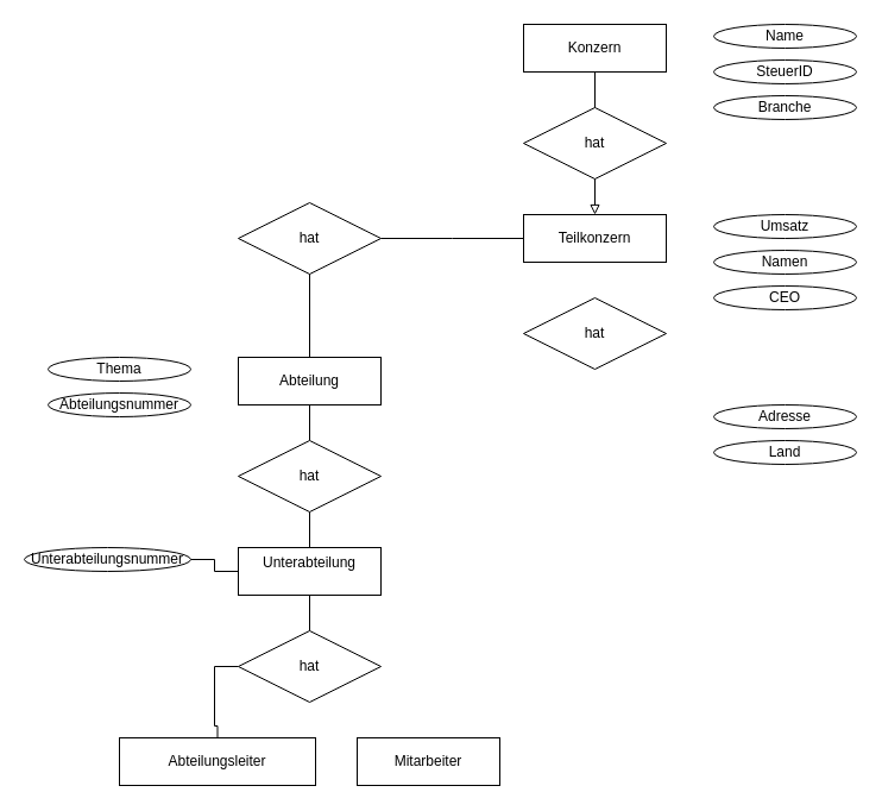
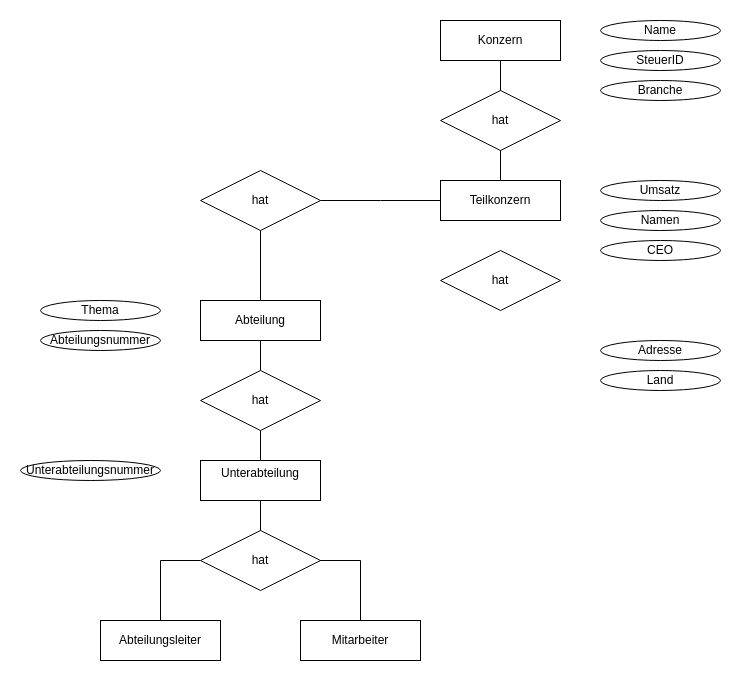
  <mxCell id="0" />
  <mxCell id="1" parent="0" />
- <mxCell id="2" value="" style="edgeStyle=orthogonalEdgeStyle;rounded=0;orthogonalLoop=1;jettySize=auto;html=1;endArrow=block;endFill=0;" parent="1" source="3" target="5" edge="1"><mxGeometry relative="1" as="geometry" /></mxCell>
+ <mxCell id="2" value="" style="edgeStyle=orthogonalEdgeStyle;rounded=0;orthogonalLoop=1;jettySize=auto;html=1;endArrow=none;endFill=0;" parent="1" source="3" target="5" edge="1"><mxGeometry relative="1" as="geometry" /></mxCell>
  <mxCell id="3" value="Konzern" style="rounded=0;whiteSpace=wrap;html=1;" parent="1" vertex="1"><mxGeometry x="440" y="20" width="120" height="40" as="geometry" /></mxCell>
  <mxCell id="4" style="edgeStyle=orthogonalEdgeStyle;rounded=0;orthogonalLoop=1;jettySize=auto;html=1;entryX=0.5;entryY=0;entryDx=0;entryDy=0;endArrow=none;endFill=0;" parent="1" source="19" target="11" edge="1"><mxGeometry relative="1" as="geometry" /></mxCell>
  <mxCell id="5" value="Teilkonzern" style="rounded=0;whiteSpace=wrap;html=1;" parent="1" vertex="1"><mxGeometry x="440" y="180" width="120" height="40" as="geometry" /></mxCell>
  <mxCell id="6" value="Mitarbeiter" style="rounded=0;whiteSpace=wrap;html=1;" parent="1" vertex="1"><mxGeometry x="300" y="620" width="120" height="40" as="geometry" /></mxCell>
- <mxCell id="7" style="edgeStyle=orthogonalEdgeStyle;rounded=0;orthogonalLoop=1;jettySize=auto;html=1;endArrow=none;endFill=0;" parent="1" source="9" target="25" edge="1"><mxGeometry relative="1" as="geometry" /></mxCell>
+ <mxCell id="7" style="edgeStyle=orthogonalEdgeStyle;rounded=0;orthogonalLoop=1;jettySize=auto;html=1;entryX=0.5;entryY=0;entryDx=0;entryDy=0;endArrow=none;endFill=0;" parent="1" source="9" target="6" edge="1"><mxGeometry relative="1" as="geometry" /></mxCell>
  <mxCell id="8" style="edgeStyle=orthogonalEdgeStyle;rounded=0;orthogonalLoop=1;jettySize=auto;html=1;entryX=0.5;entryY=0;entryDx=0;entryDy=0;endArrow=none;endFill=0;exitX=0;exitY=0.5;exitDx=0;exitDy=0;" parent="1" source="21" target="12" edge="1"><mxGeometry relative="1" as="geometry" /></mxCell>
  <mxCell id="9" value="Unterabteilung&lt;div&gt;&lt;br/&gt;&lt;/div&gt;" style="rounded=0;whiteSpace=wrap;html=1;" parent="1" vertex="1"><mxGeometry x="200" y="460" width="120" height="40" as="geometry" /></mxCell>
  <mxCell id="10" value="" style="edgeStyle=orthogonalEdgeStyle;rounded=0;orthogonalLoop=1;jettySize=auto;html=1;endArrow=none;endFill=0;" parent="1" source="14" target="9" edge="1"><mxGeometry relative="1" as="geometry" /></mxCell>
  <mxCell id="11" value="Abteilung" style="rounded=0;whiteSpace=wrap;html=1;" parent="1" vertex="1"><mxGeometry x="200" y="300" width="120" height="40" as="geometry" /></mxCell>
- <mxCell id="12" value="Abteilungsleiter" style="rounded=0;whiteSpace=wrap;html=1;" parent="1" vertex="1"><mxGeometry x="100" y="620" width="165" height="40" as="geometry" /></mxCell>
+ <mxCell id="12" value="Abteilungsleiter" style="rounded=0;whiteSpace=wrap;html=1;" parent="1" vertex="1"><mxGeometry x="100" y="620" width="120" height="40" as="geometry" /></mxCell>
  <mxCell id="13" value="" style="edgeStyle=orthogonalEdgeStyle;rounded=0;orthogonalLoop=1;jettySize=auto;html=1;startArrow=none;startFill=0;endArrow=none;endFill=0;" parent="1" source="11" target="14" edge="1"><mxGeometry relative="1" as="geometry"><mxPoint x="260" y="340" as="sourcePoint" /><mxPoint x="260" y="420" as="targetPoint" /></mxGeometry></mxCell>
  <mxCell id="14" value="hat" style="rhombus;whiteSpace=wrap;html=1;" parent="1" vertex="1"><mxGeometry x="200" y="370" width="120" height="60" as="geometry" /></mxCell>
  <mxCell id="15" value="hat" style="rhombus;whiteSpace=wrap;html=1;" parent="1" vertex="1"><mxGeometry x="440" y="90" width="120" height="60" as="geometry" /></mxCell>
  <mxCell id="16" value="hat" style="rhombus;whiteSpace=wrap;html=1;" parent="1" vertex="1"><mxGeometry x="440" y="250" width="120" height="60" as="geometry" /></mxCell>
  <mxCell id="17" value="" style="edgeStyle=orthogonalEdgeStyle;rounded=0;orthogonalLoop=1;jettySize=auto;html=1;endArrow=none;endFill=0;" parent="1" source="11" target="19" edge="1"><mxGeometry relative="1" as="geometry"><mxPoint x="260" y="300" as="sourcePoint" /><mxPoint x="260" y="220" as="targetPoint" /></mxGeometry></mxCell>
  <mxCell id="18" style="edgeStyle=orthogonalEdgeStyle;rounded=0;orthogonalLoop=1;jettySize=auto;html=1;endArrow=none;endFill=0;" parent="1" source="19" edge="1"><mxGeometry relative="1" as="geometry"><mxPoint x="440" y="200" as="targetPoint" /></mxGeometry></mxCell>
  <mxCell id="19" value="hat" style="rhombus;whiteSpace=wrap;html=1;" parent="1" vertex="1"><mxGeometry x="200" y="170" width="120" height="60" as="geometry" /></mxCell>
  <mxCell id="20" value="" style="edgeStyle=orthogonalEdgeStyle;rounded=0;orthogonalLoop=1;jettySize=auto;html=1;entryX=0.5;entryY=0;entryDx=0;entryDy=0;endArrow=none;endFill=0;" parent="1" source="9" target="21" edge="1"><mxGeometry relative="1" as="geometry"><mxPoint x="260" y="500" as="sourcePoint" /><mxPoint x="160" y="620" as="targetPoint" /></mxGeometry></mxCell>
  <mxCell id="21" value="hat" style="rhombus;whiteSpace=wrap;html=1;" parent="1" vertex="1"><mxGeometry x="200" y="530" width="120" height="60" as="geometry" /></mxCell>
  <mxCell id="22" value="Branche" style="ellipse;whiteSpace=wrap;html=1;" parent="1" vertex="1"><mxGeometry x="600" y="80" width="120" height="20" as="geometry" /></mxCell>
  <mxCell id="23" value="SteuerID" style="ellipse;whiteSpace=wrap;html=1;" parent="1" vertex="1"><mxGeometry x="600" y="50" width="120" height="20" as="geometry" /></mxCell>
  <mxCell id="24" value="Name" style="ellipse;whiteSpace=wrap;html=1;" parent="1" vertex="1"><mxGeometry x="600" y="20" width="120" height="20" as="geometry" /></mxCell>
  <mxCell id="25" value="Unterabteilungsnummer" style="ellipse;whiteSpace=wrap;html=1;" parent="1" vertex="1"><mxGeometry x="20" y="460" width="140" height="20" as="geometry" /></mxCell>
  <mxCell id="26" value="Land" style="ellipse;whiteSpace=wrap;html=1;" parent="1" vertex="1"><mxGeometry x="600" y="370" width="120" height="20" as="geometry" /></mxCell>
  <mxCell id="27" value="Adresse" style="ellipse;whiteSpace=wrap;html=1;" parent="1" vertex="1"><mxGeometry x="600" y="340" width="120" height="20" as="geometry" /></mxCell>
  <mxCell id="28" value="CEO" style="ellipse;whiteSpace=wrap;html=1;" parent="1" vertex="1"><mxGeometry x="600" y="240" width="120" height="20" as="geometry" /></mxCell>
  <mxCell id="29" value="Namen" style="ellipse;whiteSpace=wrap;html=1;" parent="1" vertex="1"><mxGeometry x="600" y="210" width="120" height="20" as="geometry" /></mxCell>
  <mxCell id="30" value="Umsatz" style="ellipse;whiteSpace=wrap;html=1;" parent="1" vertex="1"><mxGeometry x="600" y="180" width="120" height="20" as="geometry" /></mxCell>
  <mxCell id="31" value="Abteilungsnummer" style="ellipse;whiteSpace=wrap;html=1;" parent="1" vertex="1"><mxGeometry x="40" y="330" width="120" height="20" as="geometry" /></mxCell>
  <mxCell id="32" value="Thema" style="ellipse;whiteSpace=wrap;html=1;" parent="1" vertex="1"><mxGeometry x="40" y="300" width="120" height="20" as="geometry" /></mxCell>
